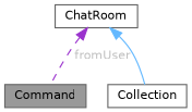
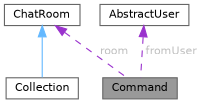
  digraph {
    node [color=gray40 fillcolor=white fontname=Helvetica fontsize=10 shape=box style=filled]
    edge [color=darkorchid3 dir=back fontcolor=grey fontname=Helvetica fontsize=10 labelfontname=Helvetica labelfontsize=10 style=dashed]
    n1 [fillcolor=grey60 fontcolor=black height=0.2 label=Command width=0.4]
    n2 [height=0.2 label=ChatRoom width=0.4]
    n3 [height=0.2 label=Collection width=0.4]
-   n2 -> n1 [label=" fromUser"]
+   n4 [height=0.2 label=AbstractUser width=0.4]
+   n2 -> n1 [label=" room"]
    n2 -> n3 [color=steelblue1 style=solid fontcolor=""]
+   n4 -> n1 [label=" fromUser"]
  }
